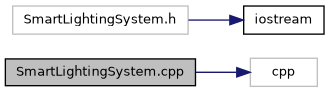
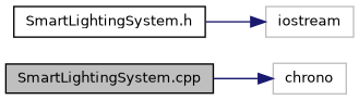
  digraph {
    rankdir=LR
    node [color=black fillcolor=white fontname=Helvetica fontsize=10 shape=record style=filled]
    edge [color=midnightblue fontname=Helvetica fontsize=10 labelfontname=Helvetica labelfontsize=10 style=solid]
    n1 [fillcolor=grey75 fontcolor=black height=0.2 label="SmartLightingSystem.cpp" width=0.4]
-   n2 [color=grey75 height=0.2 label=cpp width=0.4]
-   n3 [color=grey75 height=0.2 label="SmartLightingSystem.h" width=0.4]
-   n4 [height=0.2 label=iostream width=0.4]
+   n2 [color=grey75 height=0.2 label=chrono width=0.4]
+   n3 [height=0.2 label="SmartLightingSystem.h" width=0.4]
+   n4 [color=grey75 height=0.2 label=iostream width=0.4]
    n1 -> n2
    n3 -> n4
  }
